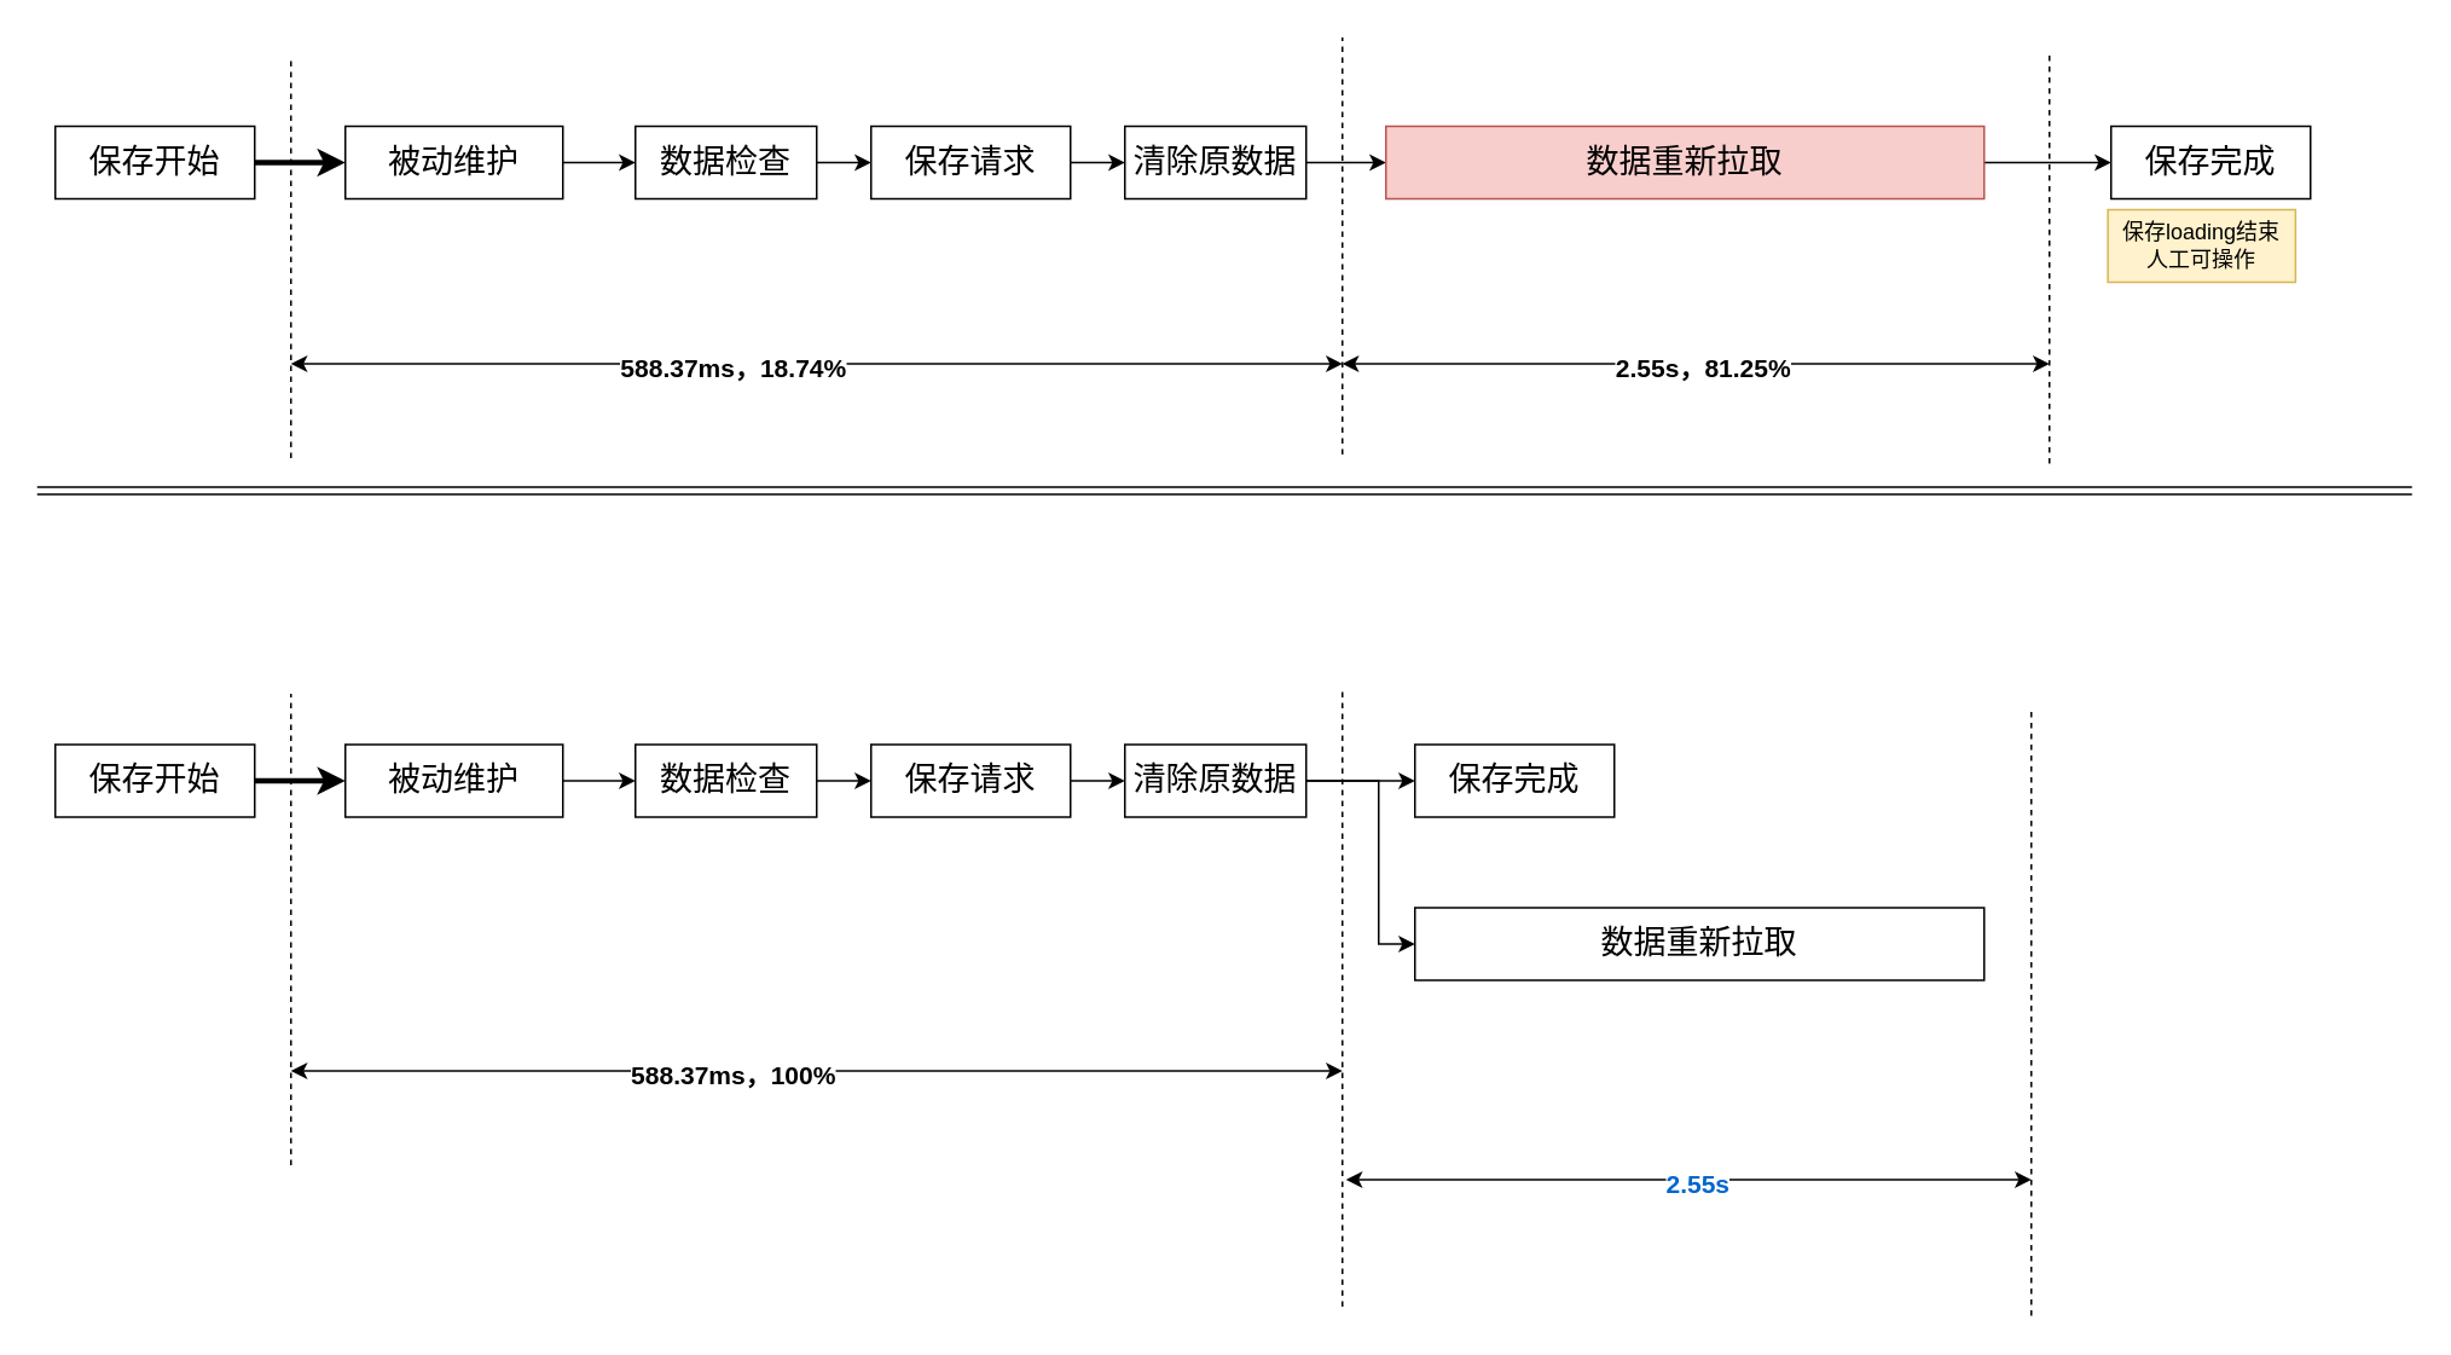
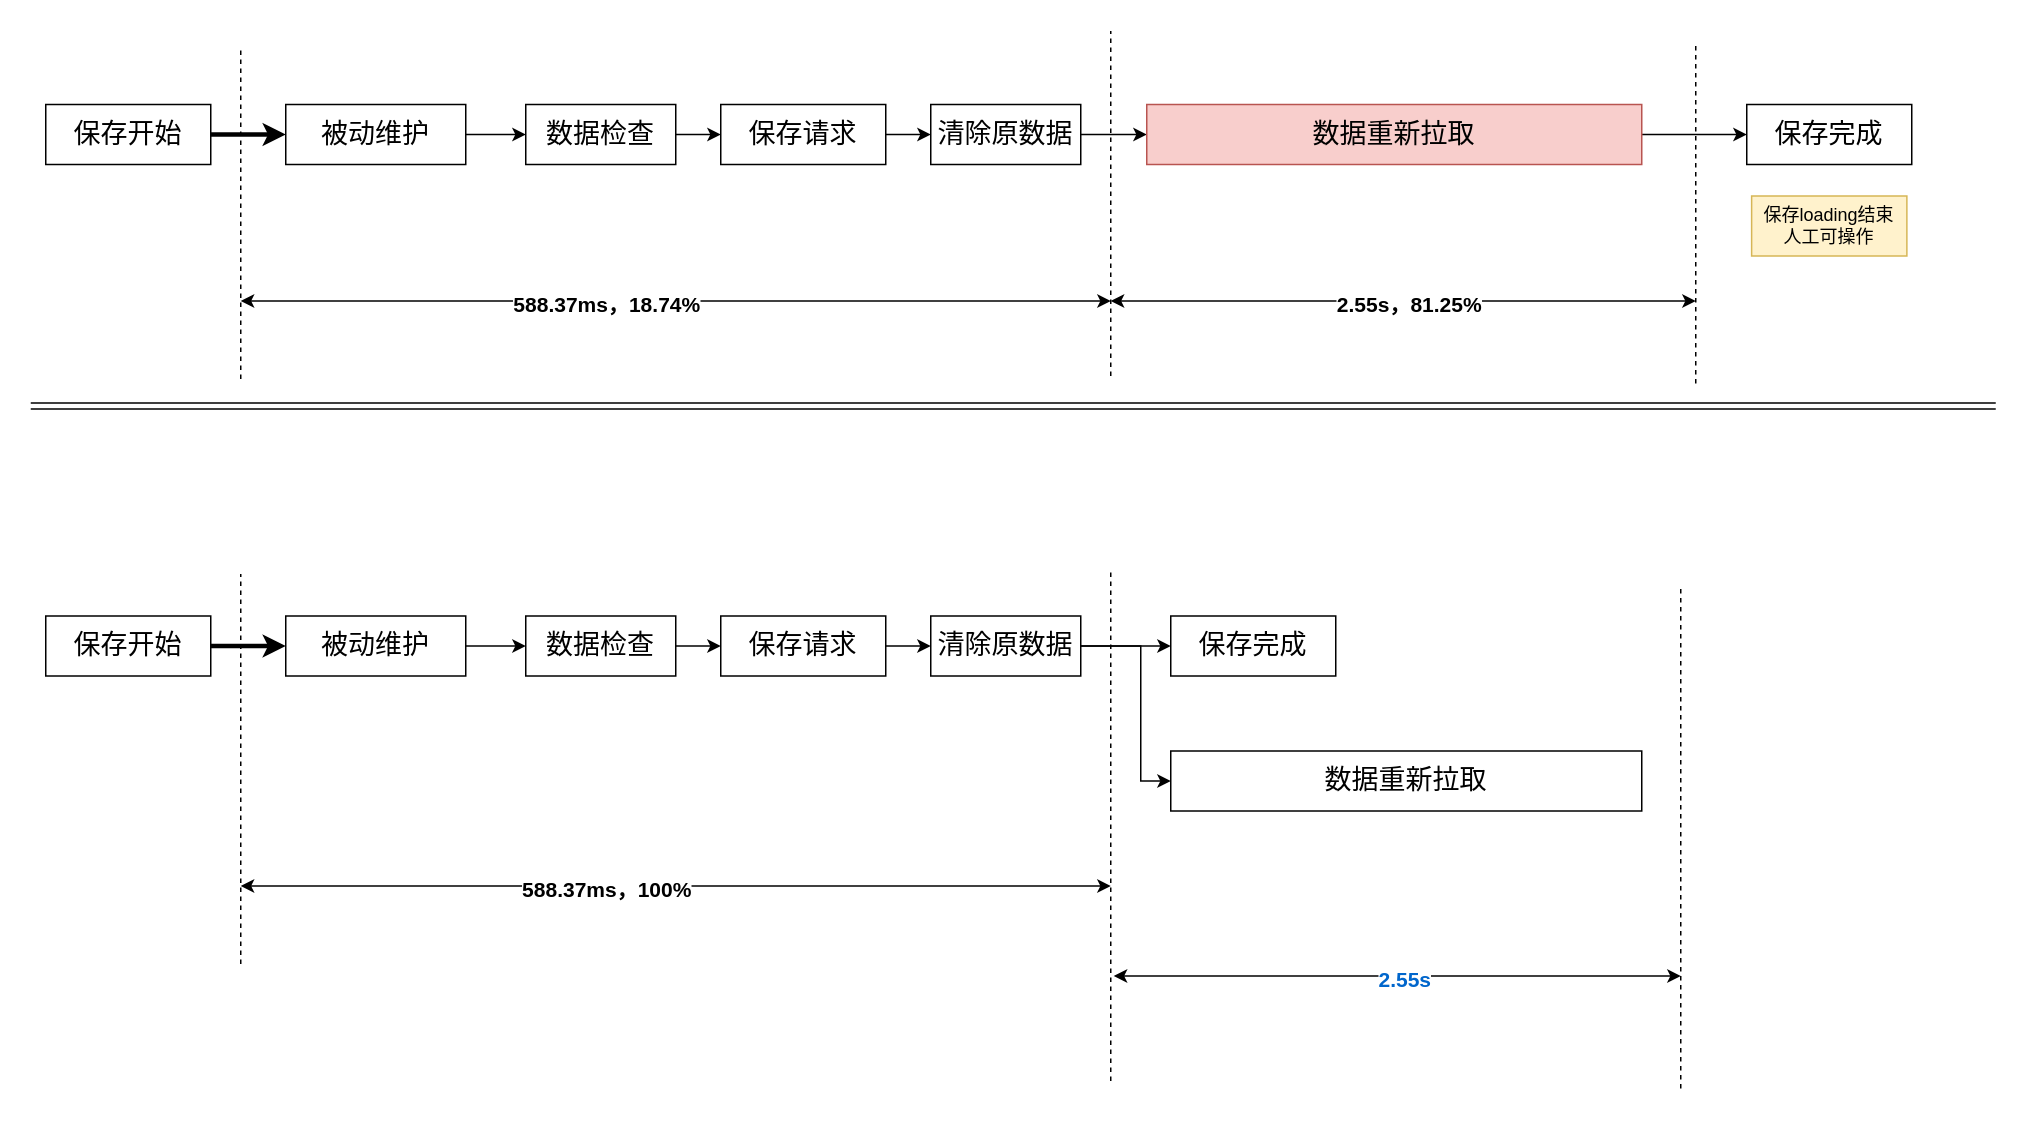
  <mxCell id="0" />
  <mxCell id="1" parent="0" />
  <mxCell id="2" value="" style="endArrow=classic;html=1;rounded=0;endFill=1;entryX=0;entryY=0.5;entryDx=0;entryDy=0;strokeWidth=3;exitX=1;exitY=0.5;exitDx=0;exitDy=0;" edge="1" parent="1" target="4"><mxGeometry width="50" height="50" relative="1" as="geometry"><mxPoint x="140" y="89" as="sourcePoint" /><mxPoint x="230" y="89" as="targetPoint" /><Array as="points"><mxPoint x="145" y="89" /></Array></mxGeometry></mxCell>
  <mxCell id="3" style="edgeStyle=orthogonalEdgeStyle;rounded=0;orthogonalLoop=1;jettySize=auto;html=1;exitX=1;exitY=0.5;exitDx=0;exitDy=0;entryX=0;entryY=0.5;entryDx=0;entryDy=0;" edge="1" parent="1" source="4" target="6"><mxGeometry relative="1" as="geometry" /></mxCell>
  <mxCell id="4" value="被动维护" style="rounded=0;whiteSpace=wrap;html=1;fontSize=18;" vertex="1" parent="1"><mxGeometry x="190" y="69" width="120" height="40" as="geometry" /></mxCell>
  <mxCell id="5" style="edgeStyle=orthogonalEdgeStyle;rounded=0;orthogonalLoop=1;jettySize=auto;html=1;exitX=1;exitY=0.5;exitDx=0;exitDy=0;entryX=0;entryY=0.5;entryDx=0;entryDy=0;" edge="1" parent="1" source="6" target="8"><mxGeometry relative="1" as="geometry" /></mxCell>
  <mxCell id="6" value="数据检查" style="rounded=0;whiteSpace=wrap;html=1;fontSize=18;" vertex="1" parent="1"><mxGeometry x="350" y="69" width="100" height="40" as="geometry" /></mxCell>
  <mxCell id="7" value="" style="edgeStyle=orthogonalEdgeStyle;rounded=0;orthogonalLoop=1;jettySize=auto;html=1;entryX=0;entryY=0.5;entryDx=0;entryDy=0;" edge="1" parent="1" source="8" target="10"><mxGeometry relative="1" as="geometry"><mxPoint x="685" y="89" as="targetPoint" /></mxGeometry></mxCell>
  <mxCell id="8" value="保存请求" style="rounded=0;whiteSpace=wrap;html=1;fontSize=18;" vertex="1" parent="1"><mxGeometry x="480" y="69" width="110" height="40" as="geometry" /></mxCell>
  <mxCell id="9" style="edgeStyle=orthogonalEdgeStyle;rounded=0;orthogonalLoop=1;jettySize=auto;html=1;exitX=1;exitY=0.5;exitDx=0;exitDy=0;entryX=0;entryY=0.5;entryDx=0;entryDy=0;" edge="1" parent="1" source="10" target="12"><mxGeometry relative="1" as="geometry" /></mxCell>
  <mxCell id="10" value="清除原数据" style="rounded=0;whiteSpace=wrap;html=1;fontSize=18;" vertex="1" parent="1"><mxGeometry x="620" y="69" width="100" height="40" as="geometry" /></mxCell>
  <mxCell id="11" style="edgeStyle=orthogonalEdgeStyle;rounded=0;orthogonalLoop=1;jettySize=auto;html=1;exitX=1;exitY=0.5;exitDx=0;exitDy=0;entryX=0;entryY=0.5;entryDx=0;entryDy=0;" edge="1" parent="1" source="12" target="13"><mxGeometry relative="1" as="geometry" /></mxCell>
  <mxCell id="12" value="数据重新拉取" style="rounded=0;whiteSpace=wrap;html=1;fontSize=18;fillColor=#f8cecc;strokeColor=#b85450;" vertex="1" parent="1"><mxGeometry x="764" y="69" width="330" height="40" as="geometry" /></mxCell>
  <mxCell id="13" value="保存完成" style="rounded=0;whiteSpace=wrap;html=1;fontSize=18;" vertex="1" parent="1"><mxGeometry x="1164" y="69" width="110" height="40" as="geometry" /></mxCell>
  <mxCell id="14" value="保存开始" style="rounded=0;whiteSpace=wrap;html=1;fontSize=18;" vertex="1" parent="1"><mxGeometry x="30" y="69" width="110" height="40" as="geometry" /></mxCell>
  <mxCell id="15" value="" style="endArrow=classic;startArrow=classic;html=1;rounded=0;" edge="1" parent="1"><mxGeometry width="50" height="50" relative="1" as="geometry"><mxPoint x="160" y="200" as="sourcePoint" /><mxPoint x="740" y="200" as="targetPoint" /></mxGeometry></mxCell>
  <mxCell id="16" value="588.37ms，18.74%" style="edgeLabel;html=1;align=center;verticalAlign=middle;resizable=0;points=[];fontStyle=1;fontSize=14;" vertex="1" connectable="0" parent="15"><mxGeometry x="-0.163" y="-2" relative="1" as="geometry"><mxPoint as="offset" /></mxGeometry></mxCell>
  <mxCell id="17" value="" style="endArrow=classic;startArrow=classic;html=1;rounded=0;" edge="1" parent="1"><mxGeometry width="50" height="50" relative="1" as="geometry"><mxPoint x="740" y="200" as="sourcePoint" /><mxPoint x="1130" y="200" as="targetPoint" /></mxGeometry></mxCell>
  <mxCell id="18" value="2.55s，81.25%" style="edgeLabel;html=1;align=center;verticalAlign=middle;resizable=0;points=[];fontStyle=1;fontSize=14;" vertex="1" connectable="0" parent="17"><mxGeometry x="-0.163" y="-2" relative="1" as="geometry"><mxPoint x="35" as="offset" /></mxGeometry></mxCell>
  <mxCell id="19" value="" style="shape=link;html=1;rounded=0;" edge="1" parent="1"><mxGeometry width="100" relative="1" as="geometry"><mxPoint x="20" y="270" as="sourcePoint" /><mxPoint x="1330" y="270" as="targetPoint" /></mxGeometry></mxCell>
  <mxCell id="20" value="" style="endArrow=none;dashed=1;html=1;rounded=0;" edge="1" parent="1"><mxGeometry width="50" height="50" relative="1" as="geometry"><mxPoint x="740" y="250" as="sourcePoint" /><mxPoint x="740" y="20" as="targetPoint" /></mxGeometry></mxCell>
  <mxCell id="21" value="" style="endArrow=none;dashed=1;html=1;rounded=0;" edge="1" parent="1"><mxGeometry width="50" height="50" relative="1" as="geometry"><mxPoint x="1130" y="255" as="sourcePoint" /><mxPoint x="1130" y="30" as="targetPoint" /></mxGeometry></mxCell>
  <mxCell id="22" value="" style="endArrow=none;dashed=1;html=1;rounded=0;" edge="1" parent="1"><mxGeometry width="50" height="50" relative="1" as="geometry"><mxPoint x="160" y="252" as="sourcePoint" /><mxPoint x="160" y="30" as="targetPoint" /></mxGeometry></mxCell>
  <mxCell id="23" value="" style="endArrow=classic;html=1;rounded=0;endFill=1;entryX=0;entryY=0.5;entryDx=0;entryDy=0;strokeWidth=3;exitX=1;exitY=0.5;exitDx=0;exitDy=0;" edge="1" parent="1" target="25"><mxGeometry width="50" height="50" relative="1" as="geometry"><mxPoint x="140" y="430" as="sourcePoint" /><mxPoint x="230" y="430" as="targetPoint" /><Array as="points"><mxPoint x="145" y="430" /></Array></mxGeometry></mxCell>
  <mxCell id="24" style="edgeStyle=orthogonalEdgeStyle;rounded=0;orthogonalLoop=1;jettySize=auto;html=1;exitX=1;exitY=0.5;exitDx=0;exitDy=0;entryX=0;entryY=0.5;entryDx=0;entryDy=0;" edge="1" parent="1" source="25" target="27"><mxGeometry relative="1" as="geometry" /></mxCell>
  <mxCell id="25" value="被动维护" style="rounded=0;whiteSpace=wrap;html=1;fontSize=18;" vertex="1" parent="1"><mxGeometry x="190" y="410" width="120" height="40" as="geometry" /></mxCell>
  <mxCell id="26" style="edgeStyle=orthogonalEdgeStyle;rounded=0;orthogonalLoop=1;jettySize=auto;html=1;exitX=1;exitY=0.5;exitDx=0;exitDy=0;entryX=0;entryY=0.5;entryDx=0;entryDy=0;" edge="1" parent="1" source="27" target="29"><mxGeometry relative="1" as="geometry" /></mxCell>
  <mxCell id="27" value="数据检查" style="rounded=0;whiteSpace=wrap;html=1;fontSize=18;" vertex="1" parent="1"><mxGeometry x="350" y="410" width="100" height="40" as="geometry" /></mxCell>
  <mxCell id="28" value="" style="edgeStyle=orthogonalEdgeStyle;rounded=0;orthogonalLoop=1;jettySize=auto;html=1;entryX=0;entryY=0.5;entryDx=0;entryDy=0;" edge="1" parent="1" source="29" target="32"><mxGeometry relative="1" as="geometry"><mxPoint x="685" y="430" as="targetPoint" /></mxGeometry></mxCell>
  <mxCell id="29" value="保存请求" style="rounded=0;whiteSpace=wrap;html=1;fontSize=18;" vertex="1" parent="1"><mxGeometry x="480" y="410" width="110" height="40" as="geometry" /></mxCell>
  <mxCell id="30" style="edgeStyle=orthogonalEdgeStyle;rounded=0;orthogonalLoop=1;jettySize=auto;html=1;exitX=1;exitY=0.5;exitDx=0;exitDy=0;entryX=0;entryY=0.5;entryDx=0;entryDy=0;" edge="1" parent="1" source="32" target="33"><mxGeometry relative="1" as="geometry"><mxPoint x="720" y="520" as="sourcePoint" /><Array as="points"><mxPoint x="760" y="430" /><mxPoint x="760" y="520" /></Array></mxGeometry></mxCell>
  <mxCell id="31" style="edgeStyle=orthogonalEdgeStyle;rounded=0;orthogonalLoop=1;jettySize=auto;html=1;exitX=1;exitY=0.5;exitDx=0;exitDy=0;entryX=0;entryY=0.5;entryDx=0;entryDy=0;" edge="1" parent="1" source="32" target="34"><mxGeometry relative="1" as="geometry" /></mxCell>
  <mxCell id="32" value="清除原数据" style="rounded=0;whiteSpace=wrap;html=1;fontSize=18;" vertex="1" parent="1"><mxGeometry x="620" y="410" width="100" height="40" as="geometry" /></mxCell>
  <mxCell id="33" value="数据重新拉取" style="rounded=0;whiteSpace=wrap;html=1;fontSize=18;" vertex="1" parent="1"><mxGeometry x="780" y="500" width="314" height="40" as="geometry" /></mxCell>
  <mxCell id="34" value="保存完成" style="rounded=0;whiteSpace=wrap;html=1;fontSize=18;" vertex="1" parent="1"><mxGeometry x="780" y="410" width="110" height="40" as="geometry" /></mxCell>
  <mxCell id="35" value="保存开始" style="rounded=0;whiteSpace=wrap;html=1;fontSize=18;" vertex="1" parent="1"><mxGeometry x="30" y="410" width="110" height="40" as="geometry" /></mxCell>
  <mxCell id="36" value="" style="endArrow=classic;startArrow=classic;html=1;rounded=0;" edge="1" parent="1"><mxGeometry width="50" height="50" relative="1" as="geometry"><mxPoint x="160" y="590" as="sourcePoint" /><mxPoint x="740" y="590" as="targetPoint" /></mxGeometry></mxCell>
  <mxCell id="37" value="588.37ms，100%" style="edgeLabel;html=1;align=center;verticalAlign=middle;resizable=0;points=[];fontSize=14;fontStyle=1" vertex="1" connectable="0" parent="36"><mxGeometry x="-0.163" y="-2" relative="1" as="geometry"><mxPoint as="offset" /></mxGeometry></mxCell>
  <mxCell id="38" value="" style="endArrow=classic;startArrow=classic;html=1;rounded=0;" edge="1" parent="1"><mxGeometry width="50" height="50" relative="1" as="geometry"><mxPoint x="742" y="650" as="sourcePoint" /><mxPoint x="1120" y="650" as="targetPoint" /></mxGeometry></mxCell>
  <mxCell id="39" value="2.55s" style="edgeLabel;html=1;align=center;verticalAlign=middle;resizable=0;points=[];fontSize=14;fontStyle=1;fontColor=#0066CC;" vertex="1" connectable="0" parent="38"><mxGeometry x="-0.163" y="-2" relative="1" as="geometry"><mxPoint x="35" as="offset" /></mxGeometry></mxCell>
  <mxCell id="40" value="" style="endArrow=none;dashed=1;html=1;rounded=0;" edge="1" parent="1"><mxGeometry width="50" height="50" relative="1" as="geometry"><mxPoint x="740" y="720" as="sourcePoint" /><mxPoint x="740" y="380" as="targetPoint" /></mxGeometry></mxCell>
  <mxCell id="41" value="" style="endArrow=none;dashed=1;html=1;rounded=0;" edge="1" parent="1"><mxGeometry width="50" height="50" relative="1" as="geometry"><mxPoint x="1120" y="725" as="sourcePoint" /><mxPoint x="1120" y="390" as="targetPoint" /></mxGeometry></mxCell>
  <mxCell id="42" value="" style="endArrow=none;dashed=1;html=1;rounded=0;" edge="1" parent="1"><mxGeometry width="50" height="50" relative="1" as="geometry"><mxPoint x="160" y="642" as="sourcePoint" /><mxPoint x="160" y="382" as="targetPoint" /></mxGeometry></mxCell>
- <mxCell id="43" value="保存loading结束&lt;br&gt;人工可操作" style="text;html=1;strokeColor=#d6b656;fillColor=#fff2cc;align=center;verticalAlign=middle;whiteSpace=wrap;rounded=0;" vertex="1" parent="1"><mxGeometry x="1162.25" y="115" width="103.5" height="40" as="geometry" /></mxCell>
+ <mxCell id="43" value="保存loading结束&lt;br&gt;人工可操作" style="text;html=1;strokeColor=#d6b656;fillColor=#fff2cc;align=center;verticalAlign=middle;whiteSpace=wrap;rounded=0;" vertex="1" parent="1"><mxGeometry x="1167.25" y="130" width="103.5" height="40" as="geometry" /></mxCell>
